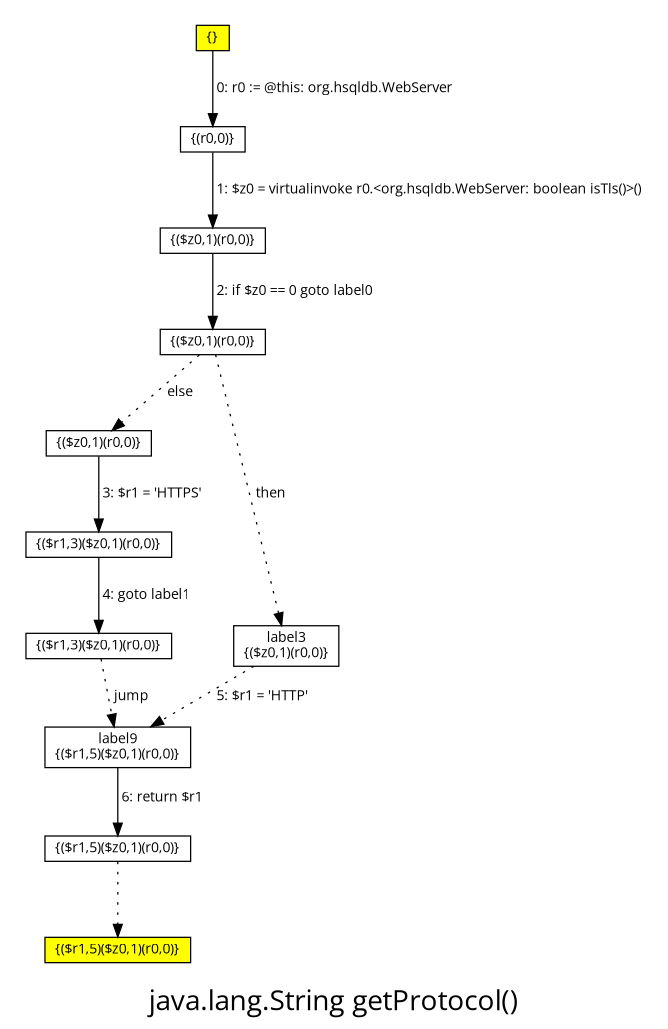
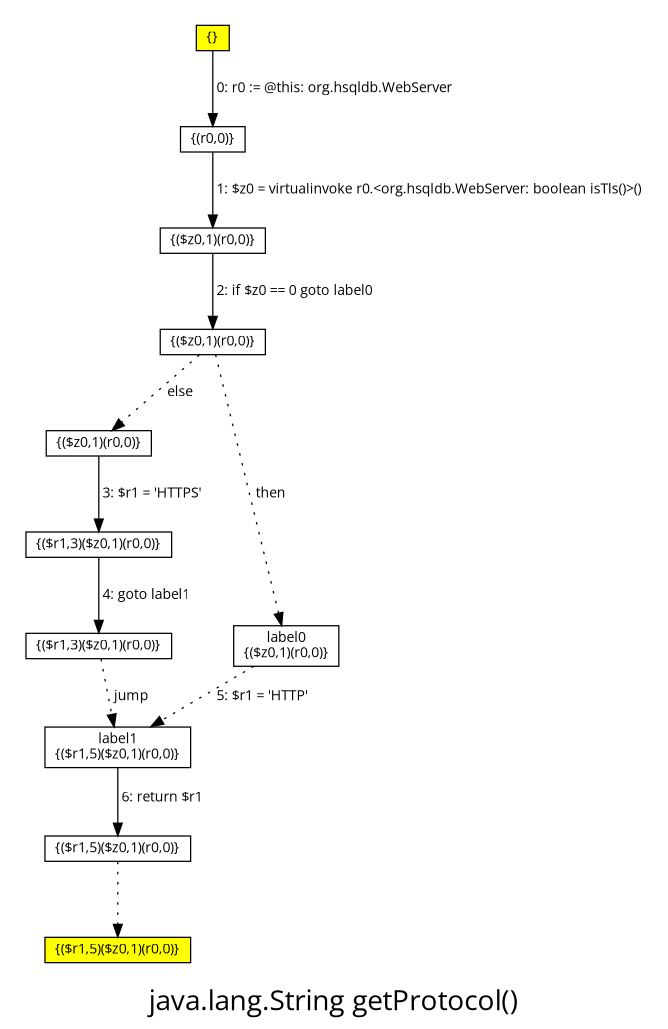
  digraph {
    compound=true
    fontname="Open Sans"
    fontsize=22
    label="java.lang.String getProtocol()"
    rankdir=TB
    ranksep=equally
    node [fontname="Open Sans" fontsize=11 shape=box]
    edge [fontname="Open Sans" fontsize=11 weight=1000.0]
-   n1 [height=0.25 label="label3\n{($z0,1)(r0,0)}" width=0.25]
+   n1 [height=0.25 label="label0\n{($z0,1)(r0,0)}" width=0.25]
    n2 [height=0.25 label="{($r1,3)($z0,1)(r0,0)}" width=0.25]
    n3 [height=0.25 label="{($z0,1)(r0,0)}" width=0.25]
    n4 [height=0.25 label="{($r1,3)($z0,1)(r0,0)}" width=0.25]
-   n5 [height=0.25 label="label9\n{($r1,5)($z0,1)(r0,0)}" width=0.25]
+   n5 [height=0.25 label="label1\n{($r1,5)($z0,1)(r0,0)}" width=0.25]
    n6 [height=0.25 label="{($r1,5)($z0,1)(r0,0)}" width=0.25]
    n7 [fillcolor="#FFFF0" height=0.25 label="{($r1,5)($z0,1)(r0,0)}" style=filled width=0.25]
    n8 [height=0.25 label="{($z0,1)(r0,0)}" width=0.25]
    n9 [fillcolor="#FFFF0" height=0.25 label="{}" style=filled width=0.25]
    n10 [height=0.25 label="{(r0,0)}" width=0.25]
    n11 [height=0.25 label="{($z0,1)(r0,0)}" width=0.25]
    subgraph cluster_1 {
      clusterrank=local
      color=white
      label=""
      n1
    }
    subgraph cluster_2 {
      clusterrank=local
      color=white
      label=""
      n2
      n3
      n4
      n5
      n6
      n7
    }
    subgraph cluster_3 {
      clusterrank=local
      color=white
      label=""
      n8
      n9
      n10
      n11
    }
    n1 -> n5 [label=" 5: $r1 = 'HTTP'" style=dotted]
    n2 -> n5 [label=" jump" style=dotted weight=1.0]
    n3 -> n4 [label=" 3: $r1 = 'HTTPS'"]
    n4 -> n2 [label=" 4: goto label1"]
    n5 -> n6 [label=" 6: return $r1"]
    n6 -> n7 [label=" " style=dotted weight=1.0]
    n8 -> n1 [label=" then" style=dotted weight=1.0]
    n8 -> n3 [label=" else" style=dotted weight=1.0]
    n9 -> n10 [label=" 0: r0 := @this: org.hsqldb.WebServer"]
    n10 -> n11 [label=" 1: $z0 = virtualinvoke r0.<org.hsqldb.WebServer: boolean isTls()>()"]
    n11 -> n8 [label=" 2: if $z0 == 0 goto label0"]
  }
